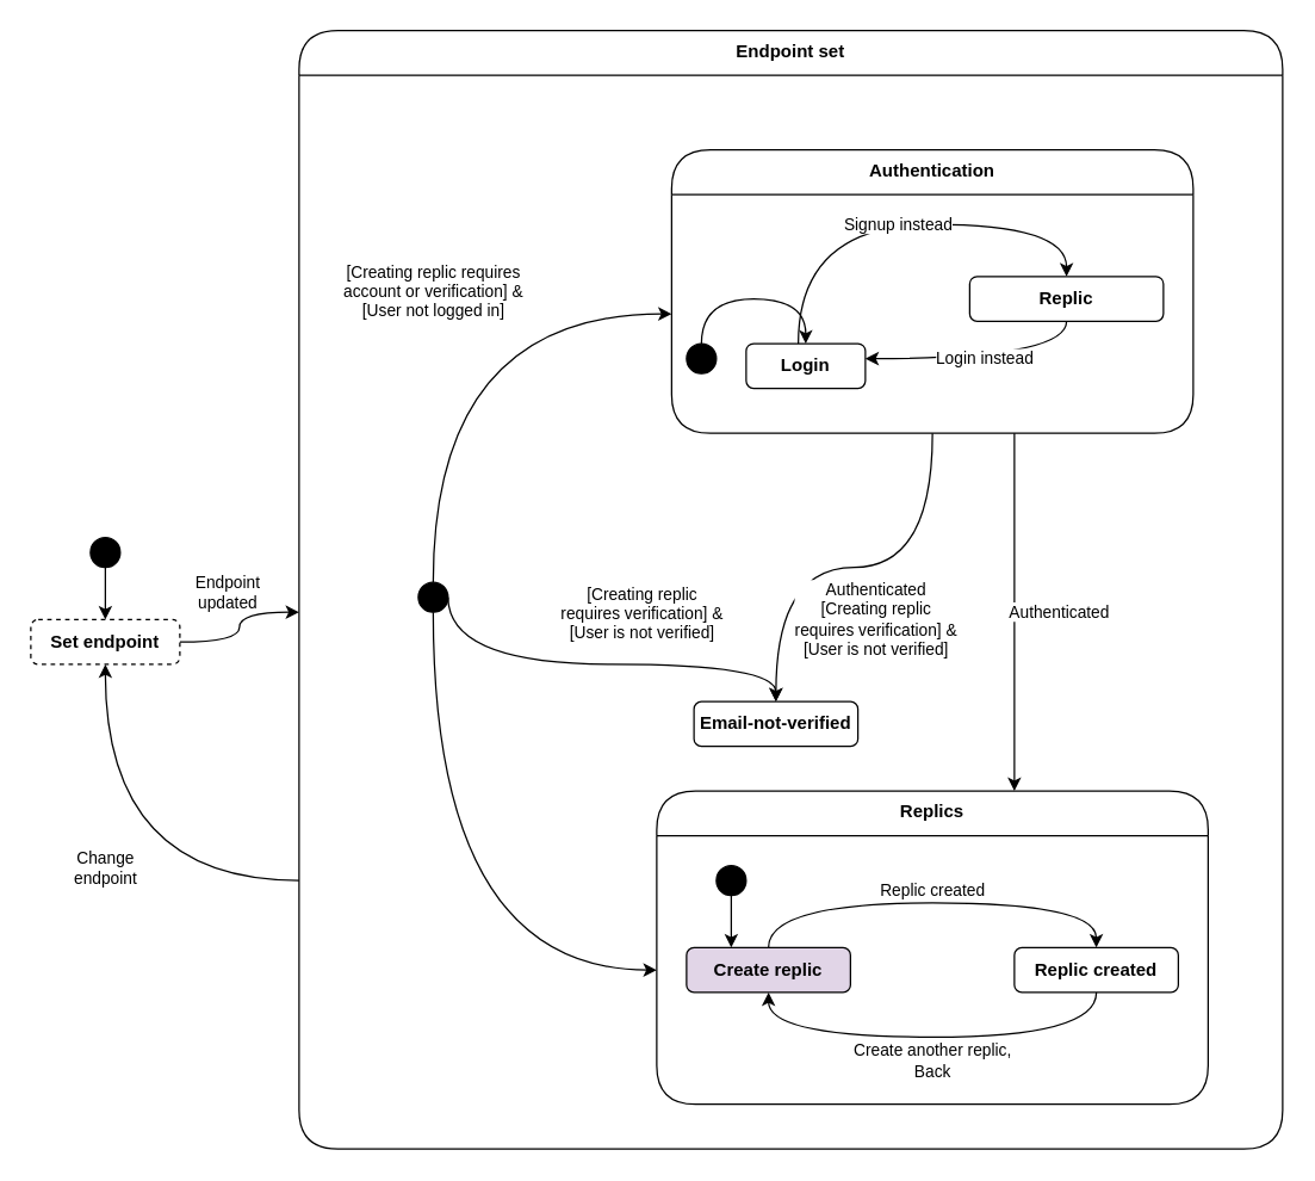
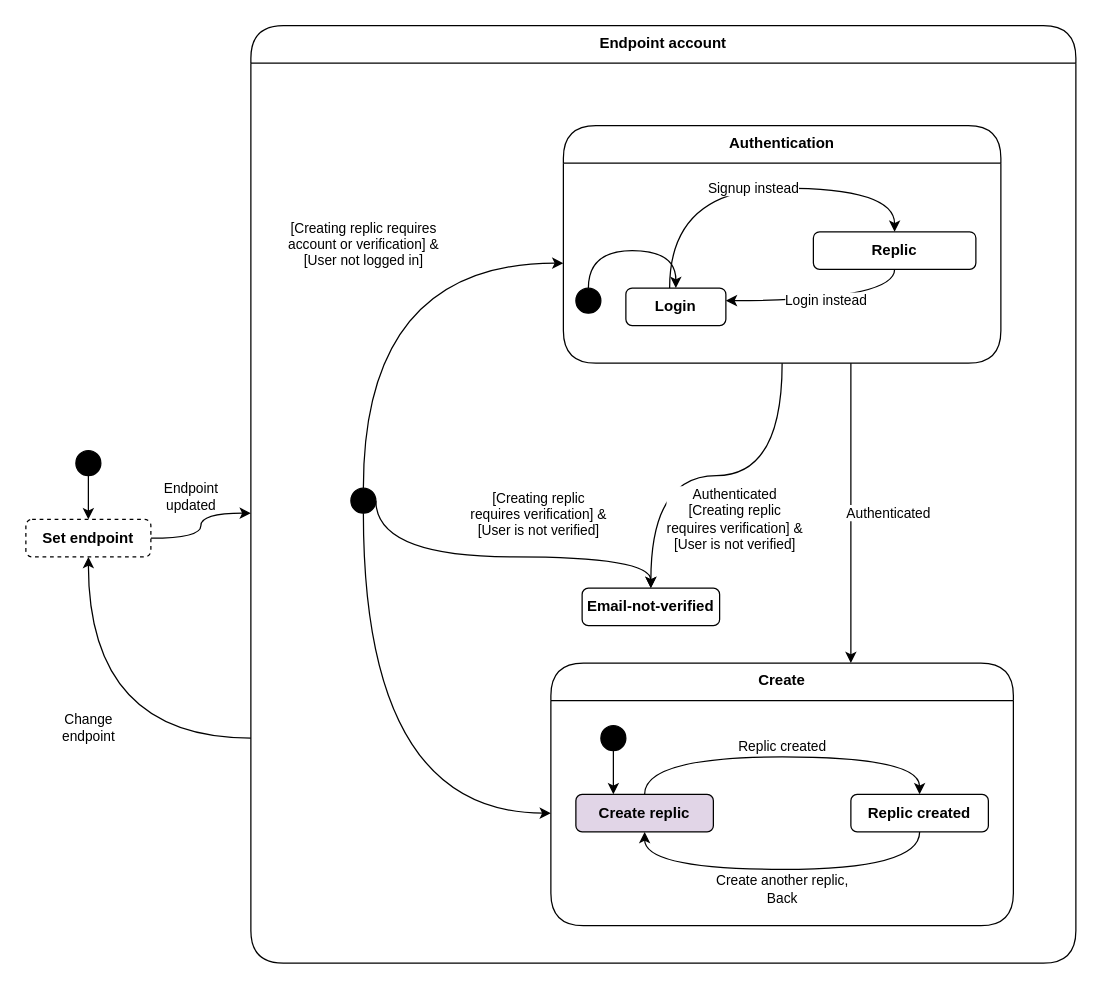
  <mxCell id="0" />
  <mxCell id="1" parent="0" />
- <mxCell id="2" value="Endpoint set" style="swimlane;fontStyle=1;align=center;verticalAlign=top;childLayout=stackLayout;horizontal=1;startSize=30;horizontalStack=0;resizeParent=1;resizeParentMax=0;resizeLast=0;collapsible=0;marginBottom=0;html=1;rounded=1;absoluteArcSize=1;arcSize=52;whiteSpace=wrap;fixedWidth=0;" vertex="1" parent="1"><mxGeometry x="200" y="20" width="660" height="750" as="geometry" /></mxCell>
+ <mxCell id="2" value="Endpoint account" style="swimlane;fontStyle=1;align=center;verticalAlign=top;childLayout=stackLayout;horizontal=1;startSize=30;horizontalStack=0;resizeParent=1;resizeParentMax=0;resizeLast=0;collapsible=0;marginBottom=0;html=1;rounded=1;absoluteArcSize=1;arcSize=52;whiteSpace=wrap;fixedWidth=0;" vertex="1" parent="1"><mxGeometry x="200" y="20" width="660" height="750" as="geometry" /></mxCell>
  <mxCell id="3" value="" style="fillColor=none;strokeColor=none;container=1;collapsible=0;recursiveResize=0;" vertex="1" parent="2"><mxGeometry y="30" width="660" height="720" as="geometry" /></mxCell>
  <mxCell id="4" value="[Creating replic requires&lt;br&gt;account or verification] &amp;amp;&lt;br&gt;[User not logged in]" style="rounded=0;orthogonalLoop=1;jettySize=auto;html=1;spacingBottom=50;edgeStyle=orthogonalEdgeStyle;curved=1;entryX=0;entryY=0.5;entryDx=0;entryDy=0;" edge="1" parent="3" source="7" target="18"><mxGeometry relative="1" as="geometry"><mxPoint x="220" y="55.0" as="targetPoint" /><Array as="points"><mxPoint x="90" y="160" /></Array></mxGeometry></mxCell>
  <mxCell id="5" style="edgeStyle=orthogonalEdgeStyle;rounded=0;orthogonalLoop=1;jettySize=auto;html=1;curved=1;entryX=0;entryY=0.5;entryDx=0;entryDy=0;" edge="1" parent="3" source="7" target="10"><mxGeometry relative="1" as="geometry"><mxPoint x="190" y="235.0" as="targetPoint" /><Array as="points"><mxPoint x="90" y="600" /></Array></mxGeometry></mxCell>
  <mxCell id="6" value="&lt;span style=&quot;color: rgb(0, 0, 0); font-family: Helvetica; font-size: 11px; font-style: normal; font-variant-ligatures: normal; font-variant-caps: normal; font-weight: 400; letter-spacing: normal; orphans: 2; text-align: center; text-indent: 0px; text-transform: none; widows: 2; word-spacing: 0px; -webkit-text-stroke-width: 0px; background-color: rgb(255, 255, 255); text-decoration-thickness: initial; text-decoration-style: initial; text-decoration-color: initial; float: none; display: inline !important;&quot;&gt;[Creating replic&lt;/span&gt;&lt;br style=&quot;border-color: var(--border-color); color: rgb(0, 0, 0); font-family: Helvetica; font-size: 11px; font-style: normal; font-variant-ligatures: normal; font-variant-caps: normal; font-weight: 400; letter-spacing: normal; orphans: 2; text-align: center; text-indent: 0px; text-transform: none; widows: 2; word-spacing: 0px; -webkit-text-stroke-width: 0px; text-decoration-thickness: initial; text-decoration-style: initial; text-decoration-color: initial;&quot;&gt;&lt;span style=&quot;color: rgb(0, 0, 0); font-family: Helvetica; font-size: 11px; font-style: normal; font-variant-ligatures: normal; font-variant-caps: normal; font-weight: 400; letter-spacing: normal; orphans: 2; text-align: center; text-indent: 0px; text-transform: none; widows: 2; word-spacing: 0px; -webkit-text-stroke-width: 0px; background-color: rgb(255, 255, 255); text-decoration-thickness: initial; text-decoration-style: initial; text-decoration-color: initial; float: none; display: inline !important;&quot;&gt;requires verification] &amp;amp;&lt;/span&gt;&lt;br style=&quot;border-color: var(--border-color); color: rgb(0, 0, 0); font-family: Helvetica; font-size: 11px; font-style: normal; font-variant-ligatures: normal; font-variant-caps: normal; font-weight: 400; letter-spacing: normal; orphans: 2; text-align: center; text-indent: 0px; text-transform: none; widows: 2; word-spacing: 0px; -webkit-text-stroke-width: 0px; text-decoration-thickness: initial; text-decoration-style: initial; text-decoration-color: initial;&quot;&gt;&lt;span style=&quot;color: rgb(0, 0, 0); font-family: Helvetica; font-size: 11px; font-style: normal; font-variant-ligatures: normal; font-variant-caps: normal; font-weight: 400; letter-spacing: normal; orphans: 2; text-align: center; text-indent: 0px; text-transform: none; widows: 2; word-spacing: 0px; -webkit-text-stroke-width: 0px; background-color: rgb(255, 255, 255); text-decoration-thickness: initial; text-decoration-style: initial; text-decoration-color: initial; float: none; display: inline !important;&quot;&gt;[User is not verified]&lt;/span&gt;" style="edgeStyle=orthogonalEdgeStyle;rounded=0;orthogonalLoop=1;jettySize=auto;html=1;spacingBottom=59;curved=1;" edge="1" parent="3" source="7" target="8"><mxGeometry x="0.205" y="5" relative="1" as="geometry"><Array as="points"><mxPoint x="100" y="395" /></Array><mxPoint as="offset" /></mxGeometry></mxCell>
  <mxCell id="7" value="" style="ellipse;fillColor=strokeColor;html=1;" vertex="1" parent="3"><mxGeometry x="80" y="340" width="20" height="20" as="geometry" /></mxCell>
  <mxCell id="8" value="Email-not-verified" style="html=1;align=center;verticalAlign=middle;rounded=1;absoluteArcSize=1;arcSize=10;whiteSpace=wrap;fontStyle=1" vertex="1" parent="3"><mxGeometry x="265" y="420" width="110" height="30" as="geometry" /></mxCell>
- <mxCell id="9" value="Replics" style="swimlane;fontStyle=1;align=center;verticalAlign=top;childLayout=stackLayout;horizontal=1;startSize=30;horizontalStack=0;resizeParent=1;resizeParentMax=0;resizeLast=0;collapsible=0;marginBottom=0;html=1;rounded=1;absoluteArcSize=1;arcSize=52;whiteSpace=wrap;fixedWidth=0;" vertex="1" parent="3"><mxGeometry x="240" y="480" width="370" height="210" as="geometry" /></mxCell>
+ <mxCell id="9" value="Create" style="swimlane;fontStyle=1;align=center;verticalAlign=top;childLayout=stackLayout;horizontal=1;startSize=30;horizontalStack=0;resizeParent=1;resizeParentMax=0;resizeLast=0;collapsible=0;marginBottom=0;html=1;rounded=1;absoluteArcSize=1;arcSize=52;whiteSpace=wrap;fixedWidth=0;" vertex="1" parent="3"><mxGeometry x="240" y="480" width="370" height="210" as="geometry" /></mxCell>
  <mxCell id="10" value="" style="fillColor=none;strokeColor=none;container=1;collapsible=0;recursiveResize=0;" vertex="1" parent="9"><mxGeometry y="30" width="370" height="180" as="geometry" /></mxCell>
  <mxCell id="11" value="" style="edgeStyle=orthogonalEdgeStyle;rounded=0;orthogonalLoop=1;jettySize=auto;html=1;" edge="1" parent="10" source="12" target="14"><mxGeometry relative="1" as="geometry"><Array as="points"><mxPoint x="50" y="70" /><mxPoint x="50" y="70" /></Array></mxGeometry></mxCell>
  <mxCell id="12" value="" style="ellipse;fillColor=strokeColor;html=1;" vertex="1" parent="10"><mxGeometry x="40" y="20" width="20" height="20" as="geometry" /></mxCell>
  <mxCell id="13" value="Replic created" style="edgeStyle=orthogonalEdgeStyle;rounded=0;orthogonalLoop=1;jettySize=auto;html=1;curved=1;spacingBottom=17;" edge="1" parent="10" source="14" target="16"><mxGeometry relative="1" as="geometry"><Array as="points"><mxPoint x="75" y="45" /><mxPoint x="295" y="45" /></Array></mxGeometry></mxCell>
  <mxCell id="14" value="Create replic" style="html=1;align=center;verticalAlign=middle;rounded=1;absoluteArcSize=1;arcSize=10;whiteSpace=wrap;fontStyle=1;fillColor=#e1d5e7;" vertex="1" parent="10"><mxGeometry x="20" y="75" width="110" height="30" as="geometry" /></mxCell>
  <mxCell id="15" value="Create another replic,&lt;br&gt;Back" style="edgeStyle=orthogonalEdgeStyle;rounded=0;orthogonalLoop=1;jettySize=auto;html=1;curved=1;spacingTop=32;" edge="1" parent="10" source="16" target="14"><mxGeometry relative="1" as="geometry"><Array as="points"><mxPoint x="295" y="135" /><mxPoint x="75" y="135" /></Array></mxGeometry></mxCell>
  <mxCell id="16" value="Replic created" style="html=1;align=center;verticalAlign=middle;rounded=1;absoluteArcSize=1;arcSize=10;whiteSpace=wrap;fontStyle=1" vertex="1" parent="10"><mxGeometry x="240" y="75" width="110" height="30" as="geometry" /></mxCell>
  <mxCell id="17" value="Authentication" style="swimlane;fontStyle=1;align=center;verticalAlign=top;childLayout=stackLayout;horizontal=1;startSize=30;horizontalStack=0;resizeParent=1;resizeParentMax=0;resizeLast=0;collapsible=0;marginBottom=0;html=1;rounded=1;absoluteArcSize=1;arcSize=52;whiteSpace=wrap;fixedWidth=0;" vertex="1" parent="3"><mxGeometry x="250" y="50" width="350" height="190" as="geometry" /></mxCell>
  <mxCell id="18" value="" style="fillColor=none;strokeColor=none;container=1;collapsible=0;recursiveResize=0;" vertex="1" parent="17"><mxGeometry y="30" width="350" height="160" as="geometry" /></mxCell>
  <mxCell id="19" value="Login instead" style="edgeStyle=orthogonalEdgeStyle;rounded=0;orthogonalLoop=1;jettySize=auto;html=1;curved=1;" edge="1" parent="18" source="20" target="22"><mxGeometry relative="1" as="geometry"><mxPoint x="85" y="120" as="sourcePoint" /><Array as="points"><mxPoint x="265" y="110" /><mxPoint x="85" y="110" /></Array></mxGeometry></mxCell>
  <mxCell id="20" value="Replic" style="html=1;align=center;verticalAlign=middle;rounded=1;absoluteArcSize=1;arcSize=10;whiteSpace=wrap;fontStyle=1" vertex="1" parent="18"><mxGeometry x="200" y="54.97" width="130" height="30" as="geometry" /></mxCell>
  <mxCell id="21" value="Signup instead" style="edgeStyle=orthogonalEdgeStyle;rounded=0;orthogonalLoop=1;jettySize=auto;html=1;curved=1;" edge="1" parent="18" source="22" target="20"><mxGeometry relative="1" as="geometry"><Array as="points"><mxPoint x="85" y="20" /><mxPoint x="265" y="20" /></Array></mxGeometry></mxCell>
  <mxCell id="22" value="Login" style="html=1;align=center;verticalAlign=middle;rounded=1;absoluteArcSize=1;arcSize=10;whiteSpace=wrap;fontStyle=1" vertex="1" parent="18"><mxGeometry x="50" y="99.97" width="80" height="30" as="geometry" /></mxCell>
  <mxCell id="23" style="edgeStyle=orthogonalEdgeStyle;rounded=0;orthogonalLoop=1;jettySize=auto;html=1;curved=1;" edge="1" parent="18" source="24" target="22"><mxGeometry relative="1" as="geometry"><Array as="points"><mxPoint x="20" y="70" /></Array></mxGeometry></mxCell>
  <mxCell id="24" value="" style="ellipse;fillColor=strokeColor;html=1;" vertex="1" parent="18"><mxGeometry x="10" y="100" width="20" height="20" as="geometry" /></mxCell>
  <mxCell id="25" value="&lt;span style=&quot;border-color: var(--border-color); color: rgb(0, 0, 0); font-family: Helvetica; font-size: 11px; font-style: normal; font-variant-ligatures: normal; font-variant-caps: normal; font-weight: 400; letter-spacing: normal; orphans: 2; text-align: center; text-indent: 0px; text-transform: none; widows: 2; word-spacing: 0px; -webkit-text-stroke-width: 0px; background-color: rgb(255, 255, 255); text-decoration-thickness: initial; text-decoration-style: initial; text-decoration-color: initial; float: none; display: inline !important;&quot;&gt;Authenticated&lt;br&gt;[Creating replic&lt;/span&gt;&lt;br style=&quot;border-color: var(--border-color); color: rgb(0, 0, 0); font-family: Helvetica; font-size: 11px; font-style: normal; font-variant-ligatures: normal; font-variant-caps: normal; font-weight: 400; letter-spacing: normal; orphans: 2; text-align: center; text-indent: 0px; text-transform: none; widows: 2; word-spacing: 0px; -webkit-text-stroke-width: 0px; text-decoration-thickness: initial; text-decoration-style: initial; text-decoration-color: initial;&quot;&gt;&lt;span style=&quot;border-color: var(--border-color); color: rgb(0, 0, 0); font-family: Helvetica; font-size: 11px; font-style: normal; font-variant-ligatures: normal; font-variant-caps: normal; font-weight: 400; letter-spacing: normal; orphans: 2; text-align: center; text-indent: 0px; text-transform: none; widows: 2; word-spacing: 0px; -webkit-text-stroke-width: 0px; background-color: rgb(255, 255, 255); text-decoration-thickness: initial; text-decoration-style: initial; text-decoration-color: initial; float: none; display: inline !important;&quot;&gt;requires verification] &amp;amp;&lt;/span&gt;&lt;br style=&quot;border-color: var(--border-color); color: rgb(0, 0, 0); font-family: Helvetica; font-size: 11px; font-style: normal; font-variant-ligatures: normal; font-variant-caps: normal; font-weight: 400; letter-spacing: normal; orphans: 2; text-align: center; text-indent: 0px; text-transform: none; widows: 2; word-spacing: 0px; -webkit-text-stroke-width: 0px; text-decoration-thickness: initial; text-decoration-style: initial; text-decoration-color: initial;&quot;&gt;&lt;span style=&quot;border-color: var(--border-color); color: rgb(0, 0, 0); font-family: Helvetica; font-size: 11px; font-style: normal; font-variant-ligatures: normal; font-variant-caps: normal; font-weight: 400; letter-spacing: normal; orphans: 2; text-align: center; text-indent: 0px; text-transform: none; widows: 2; word-spacing: 0px; -webkit-text-stroke-width: 0px; background-color: rgb(255, 255, 255); text-decoration-thickness: initial; text-decoration-style: initial; text-decoration-color: initial; float: none; display: inline !important;&quot;&gt;[User is not verified]&lt;/span&gt;" style="edgeStyle=orthogonalEdgeStyle;rounded=0;orthogonalLoop=1;jettySize=auto;html=1;curved=1;spacingBottom=0;spacingRight=0;spacingTop=70;spacingLeft=30;" edge="1" parent="3" source="18" target="8"><mxGeometry relative="1" as="geometry" /></mxCell>
  <mxCell id="26" value="Authenticated" style="edgeStyle=orthogonalEdgeStyle;rounded=0;orthogonalLoop=1;jettySize=auto;html=1;curved=1;spacingLeft=60;" edge="1" parent="3" source="18" target="9"><mxGeometry relative="1" as="geometry"><Array as="points"><mxPoint x="480" y="360" /><mxPoint x="480" y="360" /></Array></mxGeometry></mxCell>
  <mxCell id="27" value="Endpoint&lt;br&gt;updated" style="edgeStyle=orthogonalEdgeStyle;rounded=0;orthogonalLoop=1;jettySize=auto;html=1;curved=1;spacingBottom=47;spacingRight=16;" edge="1" parent="1" source="28" target="3"><mxGeometry relative="1" as="geometry" /></mxCell>
  <mxCell id="28" value="Set endpoint" style="html=1;align=center;verticalAlign=middle;rounded=1;absoluteArcSize=1;arcSize=10;whiteSpace=wrap;fontStyle=1;dashed=1;" vertex="1" parent="1"><mxGeometry x="20" y="415" width="100" height="30" as="geometry" /></mxCell>
  <mxCell id="29" style="edgeStyle=orthogonalEdgeStyle;rounded=0;orthogonalLoop=1;jettySize=auto;html=1;" edge="1" parent="1" source="30" target="28"><mxGeometry relative="1" as="geometry" /></mxCell>
  <mxCell id="30" value="" style="ellipse;fillColor=strokeColor;html=1;" vertex="1" parent="1"><mxGeometry x="60" y="360" width="20" height="20" as="geometry" /></mxCell>
  <mxCell id="31" value="Change&lt;br&gt;endpoint" style="edgeStyle=orthogonalEdgeStyle;rounded=0;orthogonalLoop=1;jettySize=auto;html=1;entryX=0.5;entryY=1;entryDx=0;entryDy=0;curved=1;exitX=0;exitY=0.75;exitDx=0;exitDy=0;" edge="1" parent="1" source="3" target="28"><mxGeometry relative="1" as="geometry"><Array as="points"><mxPoint x="70" y="590" /></Array></mxGeometry></mxCell>
